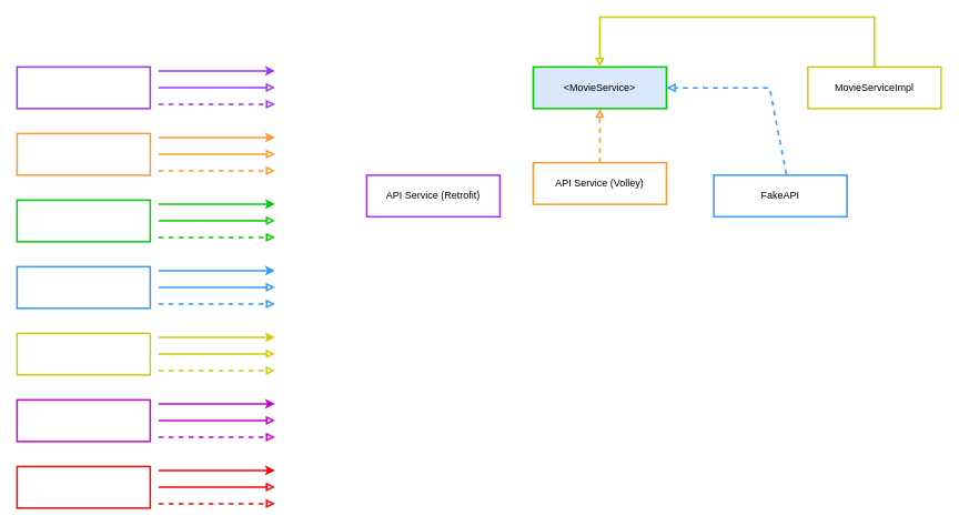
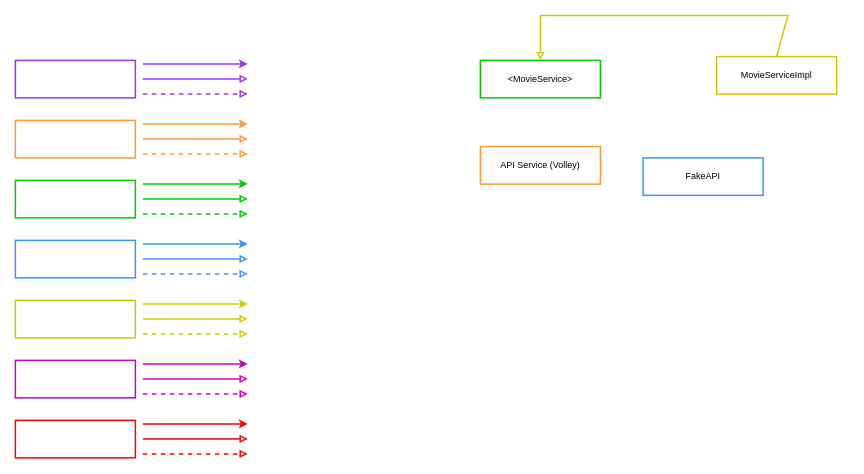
  <mxCell id="0" />
  <mxCell id="1" parent="0" />
  <mxCell id="2" value="" style="rounded=0;whiteSpace=wrap;html=1;strokeColor=#9933FF;strokeWidth=2;" parent="1" vertex="1"><mxGeometry x="20" y="80" width="160" height="50" as="geometry" /></mxCell>
  <mxCell id="3" value="" style="endArrow=classic;html=1;rounded=0;strokeColor=#9933FF;strokeWidth=2;" parent="1" edge="1"><mxGeometry width="50" height="50" relative="1" as="geometry"><mxPoint x="190" y="84.71" as="sourcePoint" /><mxPoint x="330" y="84.71" as="targetPoint" /></mxGeometry></mxCell>
  <mxCell id="4" value="" style="endArrow=block;html=1;rounded=0;strokeColor=#9933FF;strokeWidth=2;endFill=0;" parent="1" edge="1"><mxGeometry width="50" height="50" relative="1" as="geometry"><mxPoint x="190" y="104.71" as="sourcePoint" /><mxPoint x="330" y="104.71" as="targetPoint" /></mxGeometry></mxCell>
  <mxCell id="5" value="" style="endArrow=block;html=1;rounded=0;strokeColor=#9933FF;strokeWidth=2;endFill=0;dashed=1;" parent="1" edge="1"><mxGeometry width="50" height="50" relative="1" as="geometry"><mxPoint x="190" y="124.71" as="sourcePoint" /><mxPoint x="330" y="124.71" as="targetPoint" /></mxGeometry></mxCell>
  <mxCell id="6" value="" style="rounded=0;whiteSpace=wrap;html=1;strokeColor=#FF9933;strokeWidth=2;" parent="1" vertex="1"><mxGeometry x="20" y="160" width="160" height="50" as="geometry" /></mxCell>
  <mxCell id="7" value="" style="endArrow=classic;html=1;rounded=0;strokeColor=#FF9933;strokeWidth=2;" parent="1" edge="1"><mxGeometry width="50" height="50" relative="1" as="geometry"><mxPoint x="190" y="164.71" as="sourcePoint" /><mxPoint x="330" y="164.71" as="targetPoint" /></mxGeometry></mxCell>
  <mxCell id="8" value="" style="endArrow=block;html=1;rounded=0;strokeColor=#FF9933;strokeWidth=2;endFill=0;" parent="1" edge="1"><mxGeometry width="50" height="50" relative="1" as="geometry"><mxPoint x="190" y="184.71" as="sourcePoint" /><mxPoint x="330" y="184.71" as="targetPoint" /></mxGeometry></mxCell>
  <mxCell id="9" value="" style="endArrow=block;html=1;rounded=0;strokeColor=#FF9933;strokeWidth=2;endFill=0;dashed=1;" parent="1" edge="1"><mxGeometry width="50" height="50" relative="1" as="geometry"><mxPoint x="190" y="204.71" as="sourcePoint" /><mxPoint x="330" y="204.71" as="targetPoint" /></mxGeometry></mxCell>
  <mxCell id="10" value="" style="rounded=0;whiteSpace=wrap;html=1;strokeColor=#00CC00;strokeWidth=2;" parent="1" vertex="1"><mxGeometry x="20" y="240" width="160" height="50" as="geometry" /></mxCell>
  <mxCell id="11" value="" style="endArrow=classic;html=1;rounded=0;strokeColor=#00CC00;strokeWidth=2;" parent="1" edge="1"><mxGeometry width="50" height="50" relative="1" as="geometry"><mxPoint x="190" y="244.71" as="sourcePoint" /><mxPoint x="330" y="244.71" as="targetPoint" /></mxGeometry></mxCell>
  <mxCell id="12" value="" style="endArrow=block;html=1;rounded=0;strokeColor=#00CC00;strokeWidth=2;endFill=0;" parent="1" edge="1"><mxGeometry width="50" height="50" relative="1" as="geometry"><mxPoint x="190" y="264.71" as="sourcePoint" /><mxPoint x="330" y="264.71" as="targetPoint" /></mxGeometry></mxCell>
  <mxCell id="13" value="" style="endArrow=block;html=1;rounded=0;strokeColor=#00CC00;strokeWidth=2;endFill=0;dashed=1;" parent="1" edge="1"><mxGeometry width="50" height="50" relative="1" as="geometry"><mxPoint x="190" y="284.71" as="sourcePoint" /><mxPoint x="330" y="284.71" as="targetPoint" /></mxGeometry></mxCell>
  <mxCell id="14" value="" style="rounded=0;whiteSpace=wrap;html=1;strokeColor=#3399FF;strokeWidth=2;" parent="1" vertex="1"><mxGeometry x="20" y="320" width="160" height="50" as="geometry" /></mxCell>
  <mxCell id="15" value="" style="endArrow=classic;html=1;rounded=0;strokeColor=#3399FF;strokeWidth=2;" parent="1" edge="1"><mxGeometry width="50" height="50" relative="1" as="geometry"><mxPoint x="190" y="324.71" as="sourcePoint" /><mxPoint x="330" y="324.71" as="targetPoint" /></mxGeometry></mxCell>
  <mxCell id="16" value="" style="endArrow=block;html=1;rounded=0;strokeColor=#3399FF;strokeWidth=2;endFill=0;" parent="1" edge="1"><mxGeometry width="50" height="50" relative="1" as="geometry"><mxPoint x="190" y="344.71" as="sourcePoint" /><mxPoint x="330" y="344.71" as="targetPoint" /></mxGeometry></mxCell>
  <mxCell id="17" value="" style="endArrow=block;html=1;rounded=0;strokeColor=#3399FF;strokeWidth=2;endFill=0;dashed=1;" parent="1" edge="1"><mxGeometry width="50" height="50" relative="1" as="geometry"><mxPoint x="190" y="364.71" as="sourcePoint" /><mxPoint x="330" y="364.71" as="targetPoint" /></mxGeometry></mxCell>
  <mxCell id="18" value="" style="rounded=0;whiteSpace=wrap;html=1;strokeColor=#CCCC00;strokeWidth=2;" parent="1" vertex="1"><mxGeometry x="20" y="400" width="160" height="50" as="geometry" /></mxCell>
  <mxCell id="19" value="" style="endArrow=classic;html=1;rounded=0;strokeColor=#CCCC00;strokeWidth=2;" parent="1" edge="1"><mxGeometry width="50" height="50" relative="1" as="geometry"><mxPoint x="190" y="404.71" as="sourcePoint" /><mxPoint x="330" y="404.71" as="targetPoint" /></mxGeometry></mxCell>
  <mxCell id="20" value="" style="endArrow=block;html=1;rounded=0;strokeColor=#CCCC00;strokeWidth=2;endFill=0;" parent="1" edge="1"><mxGeometry width="50" height="50" relative="1" as="geometry"><mxPoint x="190" y="424.71" as="sourcePoint" /><mxPoint x="330" y="424.71" as="targetPoint" /></mxGeometry></mxCell>
  <mxCell id="21" value="" style="endArrow=block;html=1;rounded=0;strokeColor=#CCCC00;strokeWidth=2;endFill=0;dashed=1;" parent="1" edge="1"><mxGeometry width="50" height="50" relative="1" as="geometry"><mxPoint x="190" y="444.71" as="sourcePoint" /><mxPoint x="330" y="444.71" as="targetPoint" /></mxGeometry></mxCell>
  <mxCell id="22" value="" style="rounded=0;whiteSpace=wrap;html=1;strokeColor=#CC00CC;strokeWidth=2;" parent="1" vertex="1"><mxGeometry x="20" y="480" width="160" height="50" as="geometry" /></mxCell>
  <mxCell id="23" value="" style="endArrow=classic;html=1;rounded=0;strokeColor=#CC00CC;strokeWidth=2;" parent="1" edge="1"><mxGeometry width="50" height="50" relative="1" as="geometry"><mxPoint x="190" y="484.71" as="sourcePoint" /><mxPoint x="330" y="484.71" as="targetPoint" /></mxGeometry></mxCell>
  <mxCell id="24" value="" style="endArrow=block;html=1;rounded=0;strokeColor=#CC00CC;strokeWidth=2;endFill=0;" parent="1" edge="1"><mxGeometry width="50" height="50" relative="1" as="geometry"><mxPoint x="190" y="504.71" as="sourcePoint" /><mxPoint x="330" y="504.71" as="targetPoint" /></mxGeometry></mxCell>
  <mxCell id="25" value="" style="endArrow=block;html=1;rounded=0;strokeColor=#CC00CC;strokeWidth=2;endFill=0;dashed=1;" parent="1" edge="1"><mxGeometry width="50" height="50" relative="1" as="geometry"><mxPoint x="190" y="524.71" as="sourcePoint" /><mxPoint x="330" y="524.71" as="targetPoint" /></mxGeometry></mxCell>
  <mxCell id="26" value="" style="rounded=0;whiteSpace=wrap;html=1;strokeColor=#FF0000;strokeWidth=2;" parent="1" vertex="1"><mxGeometry x="20" y="560" width="160" height="50" as="geometry" /></mxCell>
  <mxCell id="27" value="" style="endArrow=classic;html=1;rounded=0;strokeColor=#FF0000;strokeWidth=2;" parent="1" edge="1"><mxGeometry width="50" height="50" relative="1" as="geometry"><mxPoint x="190" y="564.71" as="sourcePoint" /><mxPoint x="330" y="564.71" as="targetPoint" /></mxGeometry></mxCell>
  <mxCell id="28" value="" style="endArrow=block;html=1;rounded=0;strokeColor=#FF0000;strokeWidth=2;endFill=0;" parent="1" edge="1"><mxGeometry width="50" height="50" relative="1" as="geometry"><mxPoint x="190" y="584.71" as="sourcePoint" /><mxPoint x="330" y="584.71" as="targetPoint" /></mxGeometry></mxCell>
  <mxCell id="29" value="" style="endArrow=block;html=1;rounded=0;strokeColor=#FF0000;strokeWidth=2;endFill=0;dashed=1;" parent="1" edge="1"><mxGeometry width="50" height="50" relative="1" as="geometry"><mxPoint x="190" y="604.71" as="sourcePoint" /><mxPoint x="330" y="604.71" as="targetPoint" /></mxGeometry></mxCell>
- <mxCell id="30" value="API Service (Retrofit)" style="rounded=0;whiteSpace=wrap;html=1;strokeColor=#9933FF;strokeWidth=2;" vertex="1" parent="1"><mxGeometry x="440" y="210" width="160" height="50" as="geometry" /></mxCell>
  <mxCell id="31" value="API Service (Volley)" style="rounded=0;whiteSpace=wrap;html=1;strokeColor=#FF9933;strokeWidth=2;" vertex="1" parent="1"><mxGeometry x="640" y="195" width="160" height="50" as="geometry" /></mxCell>
- <mxCell id="32" value="&amp;lt;MovieService&amp;gt;" style="rounded=0;whiteSpace=wrap;html=1;strokeColor=#00CC00;strokeWidth=2;fillColor=#dae8fc;" vertex="1" parent="1"><mxGeometry x="640" y="80" width="160" height="50" as="geometry" /></mxCell>
+ <mxCell id="32" value="&amp;lt;MovieService&amp;gt;" style="rounded=0;whiteSpace=wrap;html=1;strokeColor=#00CC00;strokeWidth=2;" vertex="1" parent="1"><mxGeometry x="640" y="80" width="160" height="50" as="geometry" /></mxCell>
  <mxCell id="33" value="FakeAPI" style="rounded=0;whiteSpace=wrap;html=1;strokeColor=#3399FF;strokeWidth=2;" vertex="1" parent="1"><mxGeometry x="857" y="210" width="160" height="50" as="geometry" /></mxCell>
- <mxCell id="34" value="" style="endArrow=block;html=1;rounded=0;strokeColor=#FF9933;strokeWidth=2;endFill=0;dashed=1;exitX=0.5;exitY=0;exitDx=0;exitDy=0;" edge="1" parent="1" source="31" target="32"><mxGeometry width="50" height="50" relative="1" as="geometry"><mxPoint x="697" y="160" as="sourcePoint" /><mxPoint x="837" y="160" as="targetPoint" /></mxGeometry></mxCell>
- <mxCell id="35" value="" style="endArrow=block;html=1;rounded=0;strokeColor=#3399FF;strokeWidth=2;endFill=0;dashed=1;exitX=0.544;exitY=-0.02;exitDx=0;exitDy=0;exitPerimeter=0;entryX=1;entryY=0.5;entryDx=0;entryDy=0;" edge="1" parent="1" source="33" target="32"><mxGeometry width="50" height="50" relative="1" as="geometry"><mxPoint x="890" y="160" as="sourcePoint" /><mxPoint x="1030" y="160" as="targetPoint" /><Array as="points"><mxPoint x="924" y="105" /></Array></mxGeometry></mxCell>
- <mxCell id="36" value="MovieServiceImpl" style="rounded=0;whiteSpace=wrap;html=1;strokeColor=#CCCC00;strokeWidth=2;" vertex="1" parent="1"><mxGeometry x="970" y="80" width="160" height="50" as="geometry" /></mxCell>
+ <mxCell id="36" value="MovieServiceImpl" style="rounded=0;whiteSpace=wrap;html=1;strokeColor=#CCCC00;strokeWidth=2;" vertex="1" parent="1"><mxGeometry x="955" y="75" width="160" height="50" as="geometry" /></mxCell>
  <mxCell id="37" value="" style="endArrow=block;html=1;rounded=0;strokeColor=#CCCC00;strokeWidth=2;endFill=0;exitX=0.5;exitY=0;exitDx=0;exitDy=0;entryX=0.5;entryY=0;entryDx=0;entryDy=0;" edge="1" parent="1" source="36" target="32"><mxGeometry width="50" height="50" relative="1" as="geometry"><mxPoint x="1130" y="209" as="sourcePoint" /><mxPoint x="1270" y="209" as="targetPoint" /><Array as="points"><mxPoint x="1050" y="20" /><mxPoint x="720" y="20" /></Array></mxGeometry></mxCell>
